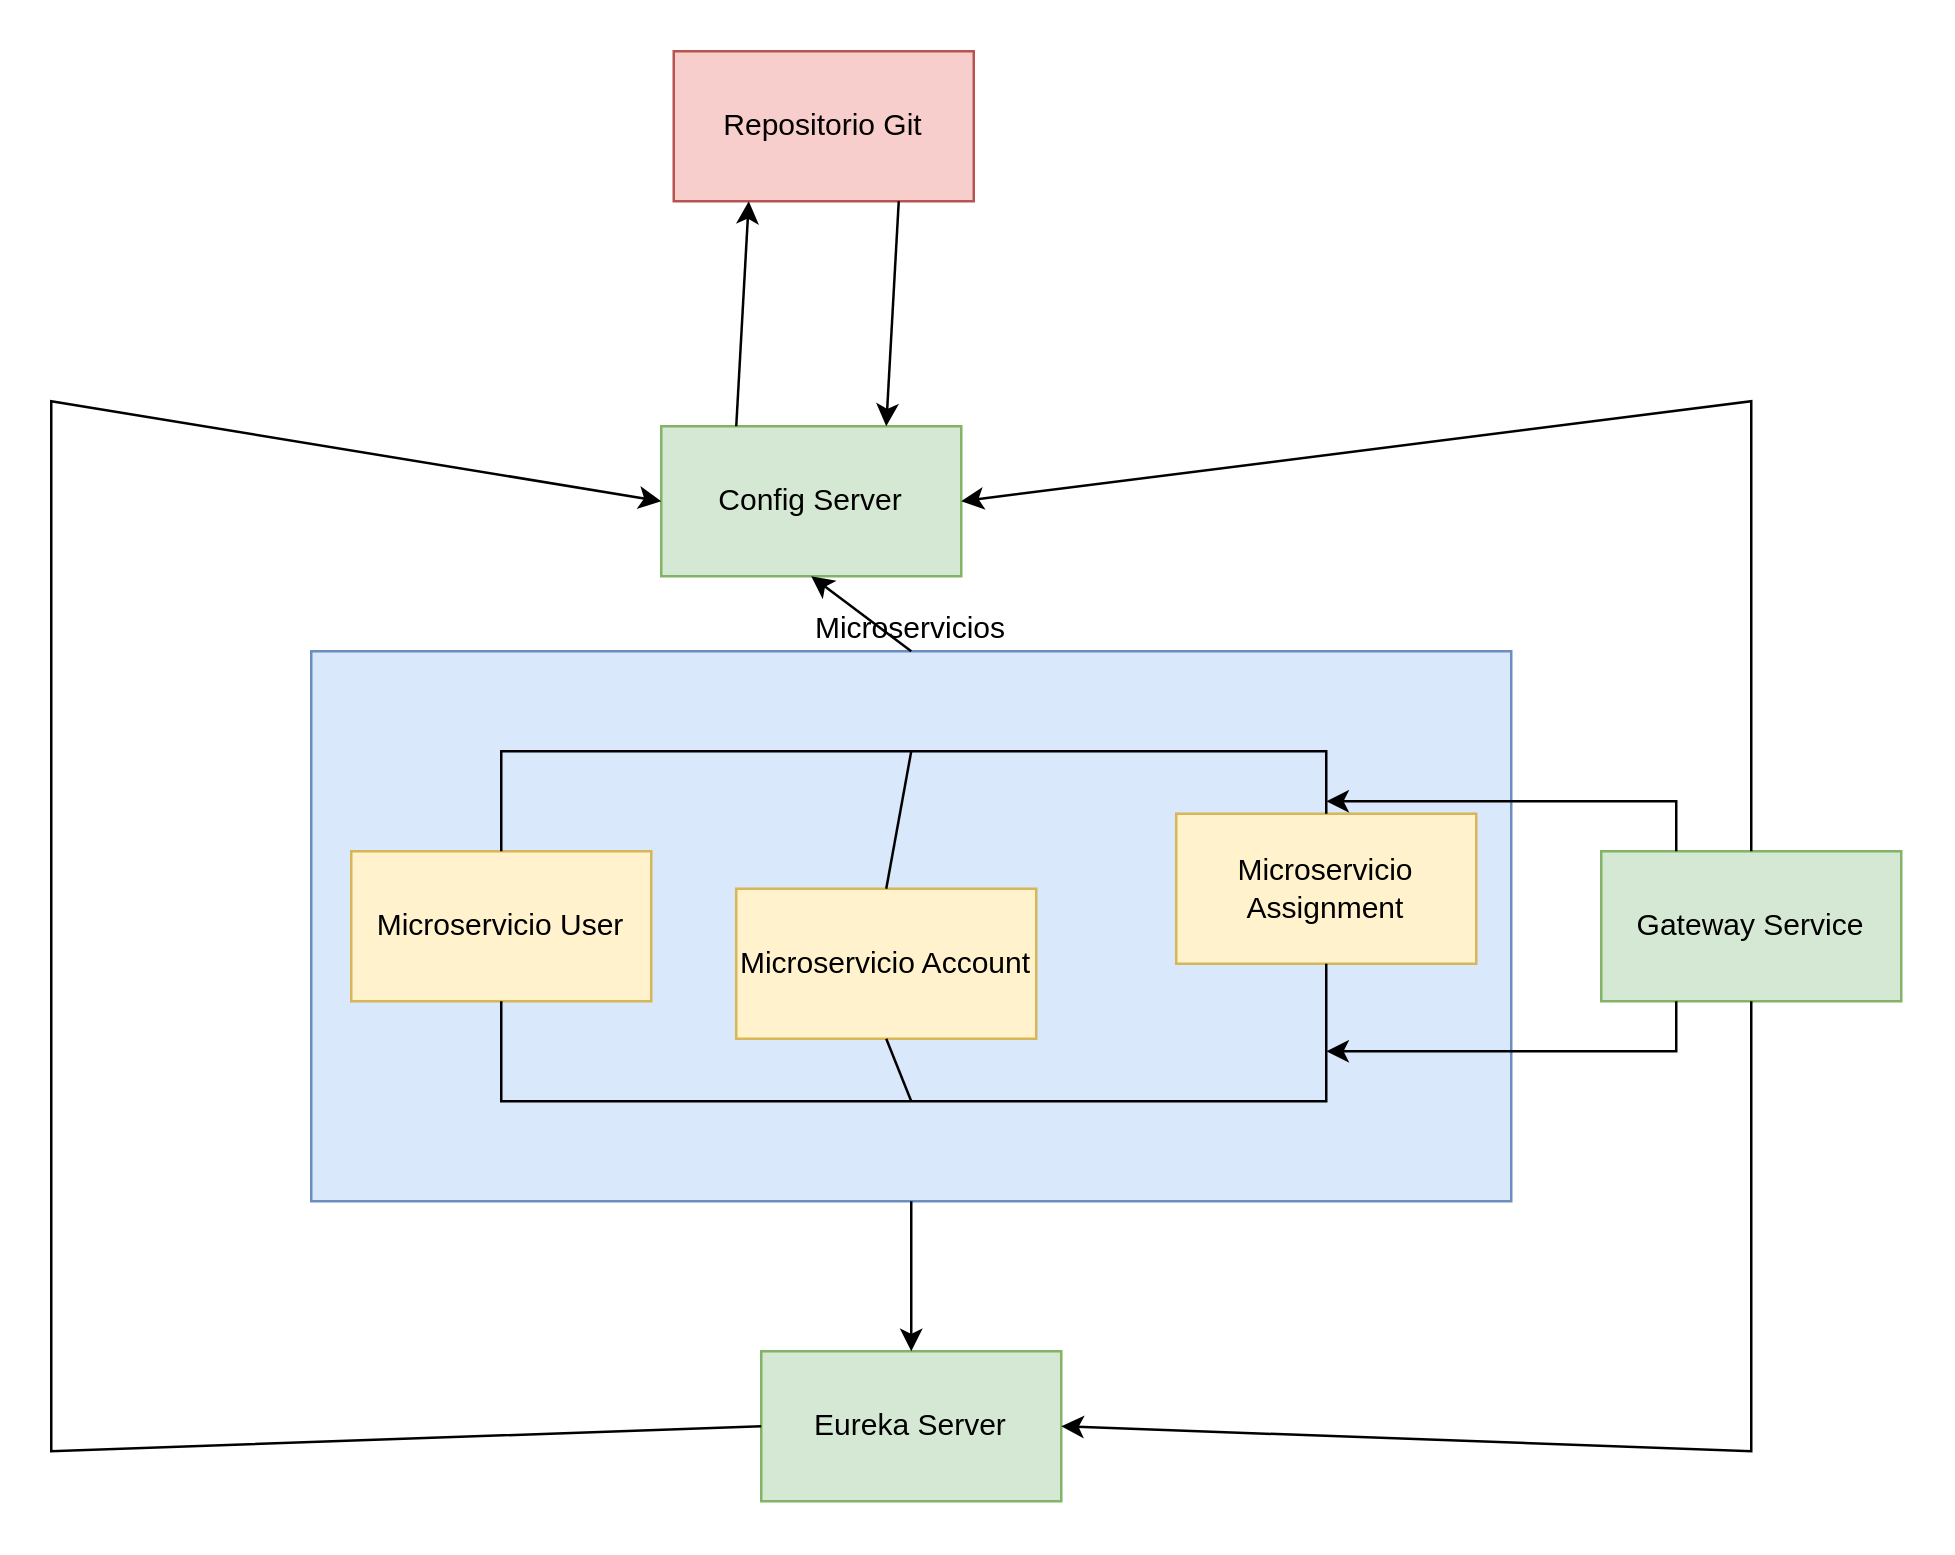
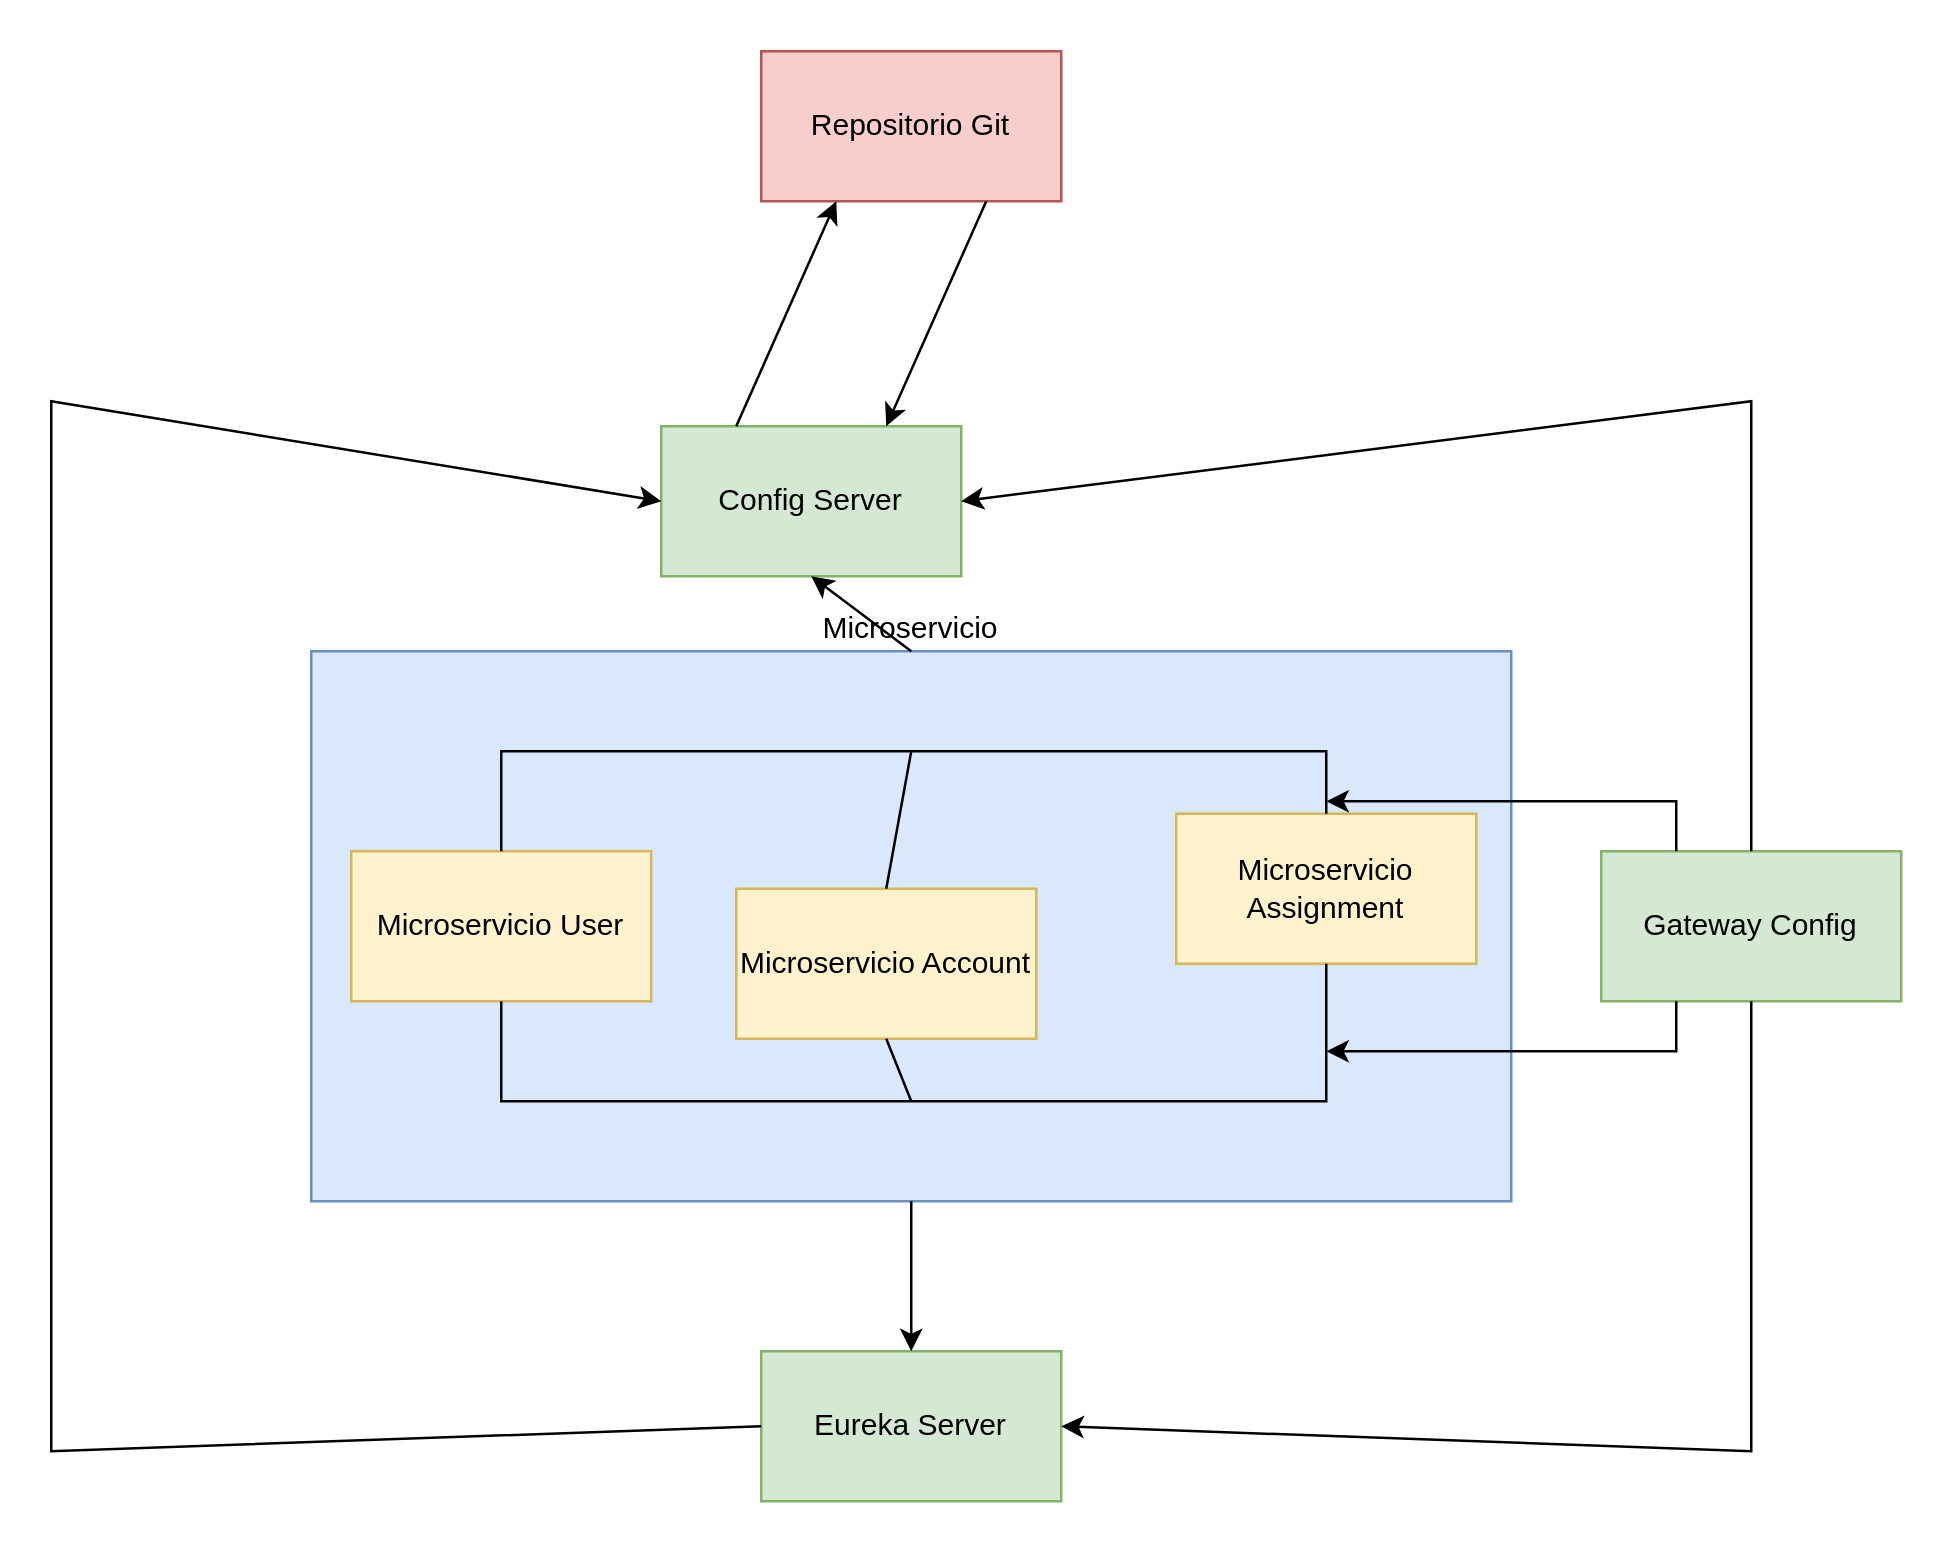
  <mxCell id="0" />
  <mxCell id="1" parent="0" />
- <mxCell id="2" value="Microservicios" style="rounded=0;whiteSpace=wrap;html=1;fillColor=#dae8fc;strokeColor=#6c8ebf;labelPosition=center;verticalLabelPosition=top;align=center;verticalAlign=bottom;" vertex="1" parent="1"><mxGeometry x="124" y="260" width="480" height="220" as="geometry" /></mxCell>
- <mxCell id="3" value="Repositorio Git" style="rounded=0;whiteSpace=wrap;html=1;fillColor=#f8cecc;strokeColor=#b85450;" vertex="1" parent="1"><mxGeometry x="269" y="20" width="120" height="60" as="geometry" /></mxCell>
+ <mxCell id="2" value="Microservicio" style="rounded=0;whiteSpace=wrap;html=1;fillColor=#dae8fc;strokeColor=#6c8ebf;labelPosition=center;verticalLabelPosition=top;align=center;verticalAlign=bottom;" vertex="1" parent="1"><mxGeometry x="124" y="260" width="480" height="220" as="geometry" /></mxCell>
+ <mxCell id="3" value="Repositorio Git" style="rounded=0;whiteSpace=wrap;html=1;fillColor=#f8cecc;strokeColor=#b85450;" vertex="1" parent="1"><mxGeometry x="304" y="20" width="120" height="60" as="geometry" /></mxCell>
  <mxCell id="4" value="Config Server" style="rounded=0;whiteSpace=wrap;html=1;fillColor=#d5e8d4;strokeColor=#82b366;" vertex="1" parent="1"><mxGeometry x="264" y="170" width="120" height="60" as="geometry" /></mxCell>
  <mxCell id="5" value="" style="endArrow=classic;html=1;rounded=0;entryX=0.25;entryY=1;entryDx=0;entryDy=0;exitX=0.25;exitY=0;exitDx=0;exitDy=0;" edge="1" parent="1" source="4" target="3"><mxGeometry width="50" height="50" relative="1" as="geometry"><mxPoint x="360" y="290" as="sourcePoint" /><mxPoint x="410" y="240" as="targetPoint" /></mxGeometry></mxCell>
  <mxCell id="6" value="" style="endArrow=classic;html=1;rounded=0;exitX=0.75;exitY=1;exitDx=0;exitDy=0;entryX=0.75;entryY=0;entryDx=0;entryDy=0;" edge="1" parent="1" source="3" target="4"><mxGeometry width="50" height="50" relative="1" as="geometry"><mxPoint x="350" y="290" as="sourcePoint" /><mxPoint x="400" y="240" as="targetPoint" /></mxGeometry></mxCell>
  <mxCell id="7" value="Microservicio User" style="rounded=0;whiteSpace=wrap;html=1;fillColor=#fff2cc;strokeColor=#d6b656;" vertex="1" parent="1"><mxGeometry x="140" y="340" width="120" height="60" as="geometry" /></mxCell>
  <mxCell id="8" value="Microservicio Account" style="rounded=0;whiteSpace=wrap;html=1;fillColor=#fff2cc;strokeColor=#d6b656;" vertex="1" parent="1"><mxGeometry x="294" y="355" width="120" height="60" as="geometry" /></mxCell>
  <mxCell id="9" value="Microservicio Assignment" style="rounded=0;whiteSpace=wrap;html=1;fillColor=#fff2cc;strokeColor=#d6b656;" vertex="1" parent="1"><mxGeometry x="470" y="325" width="120" height="60" as="geometry" /></mxCell>
  <mxCell id="10" value="" style="group" vertex="1" connectable="0" parent="1"><mxGeometry x="200" y="300" width="330" as="geometry" /></mxCell>
  <mxCell id="11" value="" style="group" vertex="1" connectable="0" parent="10"><mxGeometry width="330" as="geometry" /></mxCell>
  <mxCell id="12" value="" style="endArrow=none;html=1;rounded=0;exitX=0.5;exitY=0;exitDx=0;exitDy=0;entryX=0.5;entryY=0;entryDx=0;entryDy=0;" edge="1" parent="11" source="7" target="9"><mxGeometry width="50" height="50" relative="1" as="geometry"><mxPoint x="150" y="50" as="sourcePoint" /><mxPoint x="200" as="targetPoint" /><Array as="points"><mxPoint /><mxPoint x="330" /></Array></mxGeometry></mxCell>
  <mxCell id="13" value="" style="endArrow=none;html=1;rounded=0;exitX=0.5;exitY=0;exitDx=0;exitDy=0;" edge="1" parent="11" source="8"><mxGeometry width="50" height="50" relative="1" as="geometry"><mxPoint x="150" y="50" as="sourcePoint" /><mxPoint x="164" as="targetPoint" /></mxGeometry></mxCell>
  <mxCell id="14" value="" style="group" vertex="1" connectable="0" parent="1"><mxGeometry x="210" y="310" width="330" as="geometry" /></mxCell>
  <mxCell id="15" value="" style="endArrow=none;html=1;rounded=0;entryX=0.5;entryY=1;entryDx=0;entryDy=0;" edge="1" parent="14" target="8"><mxGeometry width="50" height="50" relative="1" as="geometry"><mxPoint x="154" y="130" as="sourcePoint" /><mxPoint x="164" as="targetPoint" /></mxGeometry></mxCell>
  <mxCell id="16" value="" style="endArrow=none;html=1;rounded=0;entryX=0.5;entryY=1;entryDx=0;entryDy=0;exitX=0.5;exitY=1;exitDx=0;exitDy=0;" edge="1" parent="1" source="7" target="9"><mxGeometry width="50" height="50" relative="1" as="geometry"><mxPoint x="210" y="430" as="sourcePoint" /><mxPoint x="520" y="430" as="targetPoint" /><Array as="points"><mxPoint x="200" y="440" /><mxPoint x="530" y="440" /></Array></mxGeometry></mxCell>
  <mxCell id="17" value="Eureka Server" style="rounded=0;whiteSpace=wrap;html=1;fillColor=#d5e8d4;strokeColor=#82b366;" vertex="1" parent="1"><mxGeometry x="304" y="540" width="120" height="60" as="geometry" /></mxCell>
- <mxCell id="18" value="Gateway Service" style="rounded=0;whiteSpace=wrap;html=1;fillColor=#d5e8d4;strokeColor=#82b366;" vertex="1" parent="1"><mxGeometry x="640" y="340" width="120" height="60" as="geometry" /></mxCell>
+ <mxCell id="18" value="Gateway Config" style="rounded=0;whiteSpace=wrap;html=1;fillColor=#d5e8d4;strokeColor=#82b366;" vertex="1" parent="1"><mxGeometry x="640" y="340" width="120" height="60" as="geometry" /></mxCell>
  <mxCell id="19" value="" style="endArrow=classic;html=1;rounded=0;exitX=0.5;exitY=0;exitDx=0;exitDy=0;entryX=1;entryY=0.5;entryDx=0;entryDy=0;" edge="1" parent="1" source="18" target="4"><mxGeometry width="50" height="50" relative="1" as="geometry"><mxPoint x="340" y="390" as="sourcePoint" /><mxPoint x="390" y="340" as="targetPoint" /><Array as="points"><mxPoint x="700" y="160" /></Array></mxGeometry></mxCell>
  <mxCell id="20" value="" style="endArrow=classic;html=1;rounded=0;exitX=0;exitY=0.5;exitDx=0;exitDy=0;entryX=0;entryY=0.5;entryDx=0;entryDy=0;" edge="1" parent="1" source="17" target="4"><mxGeometry width="50" height="50" relative="1" as="geometry"><mxPoint x="340" y="390" as="sourcePoint" /><mxPoint x="390" y="340" as="targetPoint" /><Array as="points"><mxPoint x="20" y="580" /><mxPoint x="20" y="160" /></Array></mxGeometry></mxCell>
  <mxCell id="21" value="" style="endArrow=classic;html=1;rounded=0;entryX=0.5;entryY=1;entryDx=0;entryDy=0;exitX=0.5;exitY=0;exitDx=0;exitDy=0;" edge="1" parent="1" source="2" target="4"><mxGeometry width="50" height="50" relative="1" as="geometry"><mxPoint x="340" y="290" as="sourcePoint" /><mxPoint x="390" y="240" as="targetPoint" /></mxGeometry></mxCell>
  <mxCell id="22" value="" style="endArrow=classic;html=1;rounded=0;exitX=0.25;exitY=0;exitDx=0;exitDy=0;" edge="1" parent="1" source="18"><mxGeometry width="50" height="50" relative="1" as="geometry"><mxPoint x="340" y="290" as="sourcePoint" /><mxPoint x="530" y="320" as="targetPoint" /><Array as="points"><mxPoint x="670" y="320" /></Array></mxGeometry></mxCell>
  <mxCell id="23" value="" style="endArrow=classic;html=1;rounded=0;exitX=0.25;exitY=1;exitDx=0;exitDy=0;" edge="1" parent="1" source="18"><mxGeometry width="50" height="50" relative="1" as="geometry"><mxPoint x="340" y="290" as="sourcePoint" /><mxPoint x="530" y="420" as="targetPoint" /><Array as="points"><mxPoint x="670" y="420" /></Array></mxGeometry></mxCell>
  <mxCell id="24" value="" style="endArrow=classic;html=1;rounded=0;exitX=0.5;exitY=1;exitDx=0;exitDy=0;" edge="1" parent="1" source="2" target="17"><mxGeometry width="50" height="50" relative="1" as="geometry"><mxPoint x="340" y="390" as="sourcePoint" /><mxPoint x="390" y="340" as="targetPoint" /></mxGeometry></mxCell>
  <mxCell id="25" value="" style="endArrow=classic;html=1;rounded=0;exitX=0.5;exitY=1;exitDx=0;exitDy=0;entryX=1;entryY=0.5;entryDx=0;entryDy=0;" edge="1" parent="1" source="18" target="17"><mxGeometry width="50" height="50" relative="1" as="geometry"><mxPoint x="340" y="390" as="sourcePoint" /><mxPoint x="390" y="340" as="targetPoint" /><Array as="points"><mxPoint x="700" y="580" /></Array></mxGeometry></mxCell>
